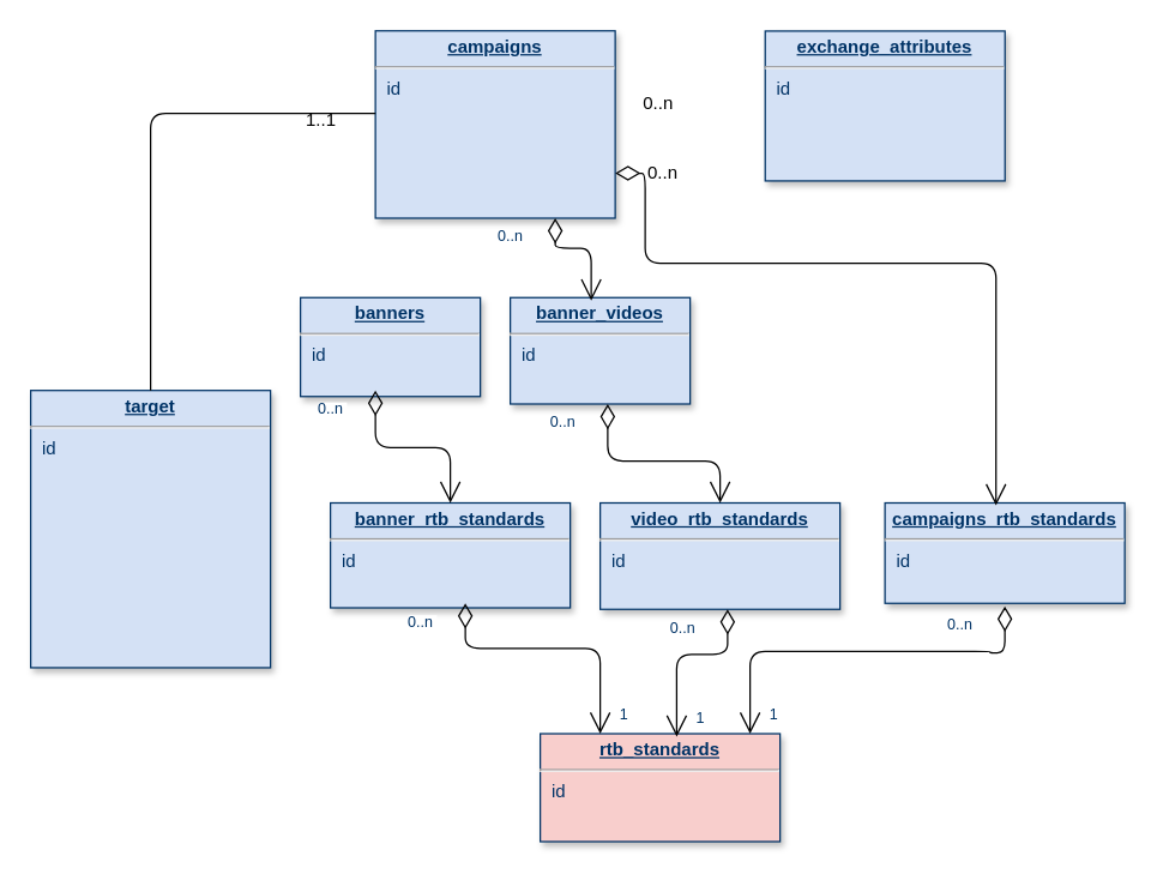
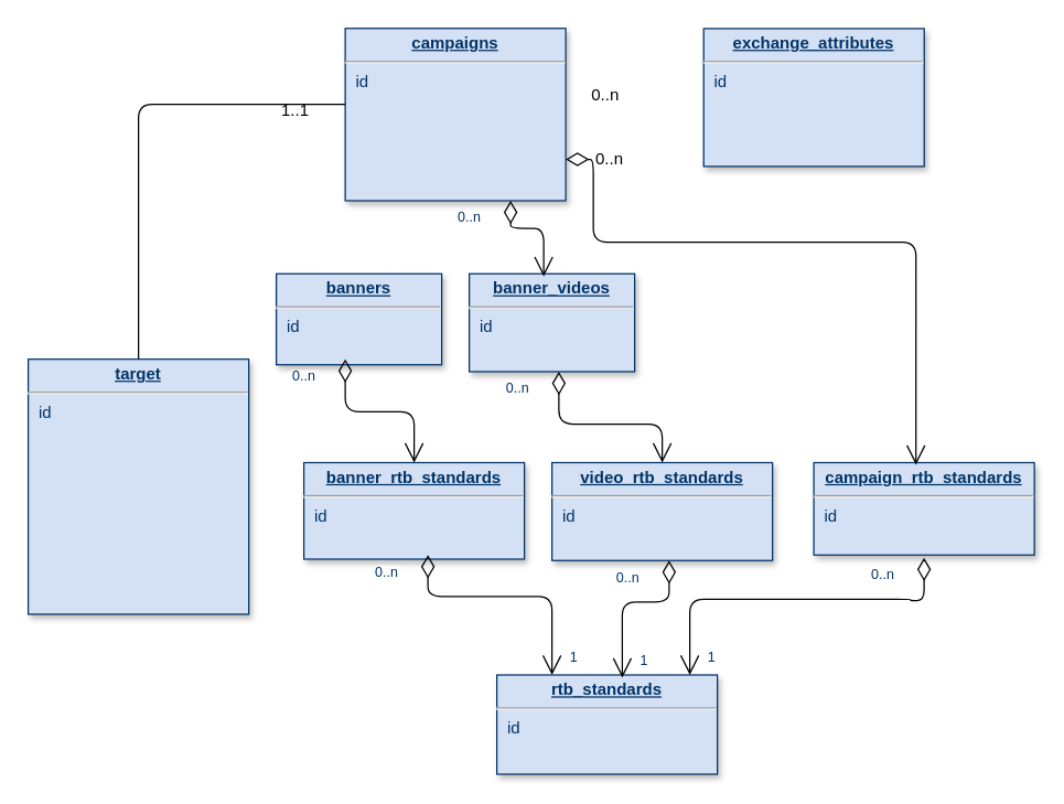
  <mxCell id="0" />
  <mxCell id="1" parent="0" />
  <mxCell id="2" value="&lt;p style=&quot;margin: 0px ; margin-top: 4px ; text-align: center ; text-decoration: underline&quot;&gt;&lt;b&gt;campaigns&lt;/b&gt;&lt;/p&gt;&lt;hr&gt;&lt;p style=&quot;margin: 0px ; margin-left: 8px&quot;&gt;id&lt;/p&gt;&lt;p style=&quot;margin: 0px ; margin-left: 8px&quot;&gt;&lt;br&gt;&lt;/p&gt;" style="verticalAlign=top;align=left;overflow=fill;fontSize=12;fontFamily=Helvetica;html=1;strokeColor=#003366;shadow=1;fillColor=#D4E1F5;fontColor=#003366" parent="1" vertex="1"><mxGeometry x="250" y="20" width="160" height="125" as="geometry" /></mxCell>
  <mxCell id="3" value="&lt;p style=&quot;margin: 0px ; margin-top: 4px ; text-align: center ; text-decoration: underline&quot;&gt;&lt;b&gt;exchange_attributes&lt;/b&gt;&lt;/p&gt;&lt;hr&gt;&lt;p style=&quot;margin: 0px ; margin-left: 8px&quot;&gt;id&lt;/p&gt;" style="verticalAlign=top;align=left;overflow=fill;fontSize=12;fontFamily=Helvetica;html=1;strokeColor=#003366;shadow=1;fillColor=#D4E1F5;fontColor=#003366" parent="1" vertex="1"><mxGeometry x="510.08" y="20.14" width="160" height="100" as="geometry" /></mxCell>
  <mxCell id="4" value="&lt;p style=&quot;margin: 0px ; margin-top: 4px ; text-align: center ; text-decoration: underline&quot;&gt;&lt;strong&gt;target&lt;/strong&gt;&lt;/p&gt;&lt;hr&gt;&lt;p style=&quot;margin: 0px ; margin-left: 8px&quot;&gt;id&lt;/p&gt;" style="verticalAlign=top;align=left;overflow=fill;fontSize=12;fontFamily=Helvetica;html=1;strokeColor=#003366;shadow=1;fillColor=#D4E1F5;fontColor=#003366" parent="1" vertex="1"><mxGeometry x="20" y="259.96" width="160" height="185" as="geometry" /></mxCell>
- <mxCell id="5" value="&lt;p style=&quot;margin: 0px ; margin-top: 4px ; text-align: center ; text-decoration: underline&quot;&gt;&lt;strong&gt;rtb_standards&lt;/strong&gt;&lt;/p&gt;&lt;hr&gt;&lt;p style=&quot;margin: 0px ; margin-left: 8px&quot;&gt;id&lt;/p&gt;" style="verticalAlign=top;align=left;overflow=fill;fontSize=12;fontFamily=Helvetica;html=1;strokeColor=#003366;shadow=1;fillColor=#f8cecc;fontColor=#003366;" parent="1" vertex="1"><mxGeometry x="360" y="489" width="160" height="72" as="geometry" /></mxCell>
- <mxCell id="6" value="&lt;p style=&quot;margin: 0px ; margin-top: 4px ; text-align: center ; text-decoration: underline&quot;&gt;&lt;strong&gt;campaigns_rtb_standards&lt;/strong&gt;&lt;/p&gt;&lt;hr&gt;&lt;p style=&quot;margin: 0px ; margin-left: 8px&quot;&gt;id&lt;/p&gt;&lt;p style=&quot;margin: 0px ; margin-left: 8px&quot;&gt;&lt;br&gt;&lt;/p&gt;" style="verticalAlign=top;align=left;overflow=fill;fontSize=12;fontFamily=Helvetica;html=1;strokeColor=#003366;shadow=1;fillColor=#D4E1F5;fontColor=#003366" vertex="1" parent="1"><mxGeometry x="590" y="335" width="160" height="67" as="geometry" /></mxCell>
+ <mxCell id="5" value="&lt;p style=&quot;margin: 0px ; margin-top: 4px ; text-align: center ; text-decoration: underline&quot;&gt;&lt;strong&gt;rtb_standards&lt;/strong&gt;&lt;/p&gt;&lt;hr&gt;&lt;p style=&quot;margin: 0px ; margin-left: 8px&quot;&gt;id&lt;/p&gt;" style="verticalAlign=top;align=left;overflow=fill;fontSize=12;fontFamily=Helvetica;html=1;strokeColor=#003366;shadow=1;fillColor=#D4E1F5;fontColor=#003366" parent="1" vertex="1"><mxGeometry x="360" y="489" width="160" height="72" as="geometry" /></mxCell>
+ <mxCell id="6" value="&lt;p style=&quot;margin: 0px ; margin-top: 4px ; text-align: center ; text-decoration: underline&quot;&gt;&lt;strong&gt;campaign_rtb_standards&lt;/strong&gt;&lt;/p&gt;&lt;hr&gt;&lt;p style=&quot;margin: 0px ; margin-left: 8px&quot;&gt;id&lt;/p&gt;&lt;p style=&quot;margin: 0px ; margin-left: 8px&quot;&gt;&lt;br&gt;&lt;/p&gt;" style="verticalAlign=top;align=left;overflow=fill;fontSize=12;fontFamily=Helvetica;html=1;strokeColor=#003366;shadow=1;fillColor=#D4E1F5;fontColor=#003366" vertex="1" parent="1"><mxGeometry x="590" y="335" width="160" height="67" as="geometry" /></mxCell>
  <mxCell id="7" value="&lt;p style=&quot;margin: 0px ; margin-top: 4px ; text-align: center ; text-decoration: underline&quot;&gt;&lt;strong&gt;banner_rtb_standards&lt;/strong&gt;&lt;/p&gt;&lt;hr&gt;&lt;p style=&quot;margin: 0px ; margin-left: 8px&quot;&gt;id&lt;/p&gt;&lt;p style=&quot;margin: 0px ; margin-left: 8px&quot;&gt;&lt;br&gt;&lt;/p&gt;" style="verticalAlign=top;align=left;overflow=fill;fontSize=12;fontFamily=Helvetica;html=1;strokeColor=#003366;shadow=1;fillColor=#D4E1F5;fontColor=#003366" vertex="1" parent="1"><mxGeometry x="220" y="335" width="160" height="70" as="geometry" /></mxCell>
  <mxCell id="8" value="&lt;p style=&quot;margin: 0px ; margin-top: 4px ; text-align: center ; text-decoration: underline&quot;&gt;&lt;strong&gt;video_rtb_standards&lt;/strong&gt;&lt;/p&gt;&lt;hr&gt;&lt;p style=&quot;margin: 0px ; margin-left: 8px&quot;&gt;id&lt;/p&gt;" style="verticalAlign=top;align=left;overflow=fill;fontSize=12;fontFamily=Helvetica;html=1;strokeColor=#003366;shadow=1;fillColor=#D4E1F5;fontColor=#003366" vertex="1" parent="1"><mxGeometry x="400" y="335" width="160" height="71" as="geometry" /></mxCell>
  <mxCell id="9" value="&lt;p style=&quot;margin: 0px ; margin-top: 4px ; text-align: center ; text-decoration: underline&quot;&gt;&lt;b&gt;banners&lt;/b&gt;&lt;/p&gt;&lt;hr&gt;&lt;p style=&quot;margin: 0px ; margin-left: 8px&quot;&gt;id&lt;/p&gt;" style="verticalAlign=top;align=left;overflow=fill;fontSize=12;fontFamily=Helvetica;html=1;strokeColor=#003366;shadow=1;fillColor=#D4E1F5;fontColor=#003366" vertex="1" parent="1"><mxGeometry x="200" y="198" width="120" height="66" as="geometry" /></mxCell>
  <mxCell id="10" value="&lt;p style=&quot;margin: 0px ; margin-top: 4px ; text-align: center ; text-decoration: underline&quot;&gt;&lt;b&gt;banner_videos&lt;/b&gt;&lt;/p&gt;&lt;hr&gt;&lt;p style=&quot;margin: 0px ; margin-left: 8px&quot;&gt;id&lt;/p&gt;" style="verticalAlign=top;align=left;overflow=fill;fontSize=12;fontFamily=Helvetica;html=1;strokeColor=#003366;shadow=1;fillColor=#D4E1F5;fontColor=#003366" vertex="1" parent="1"><mxGeometry x="340" y="198" width="120" height="71" as="geometry" /></mxCell>
  <mxCell id="11" value="" style="endArrow=open;endSize=12;startArrow=diamondThin;startSize=14;startFill=0;edgeStyle=orthogonalEdgeStyle;entryX=0.463;entryY=0.024;entryDx=0;entryDy=0;entryPerimeter=0;" edge="1" parent="1" target="6"><mxGeometry x="599.86" y="354.0" as="geometry"><mxPoint x="410" y="115" as="sourcePoint" /><mxPoint x="379.5" y="402.5" as="targetPoint" /><Array as="points"><mxPoint x="410" y="115" /><mxPoint x="430" y="115" /><mxPoint x="430" y="175" /><mxPoint x="664" y="175" /></Array></mxGeometry></mxCell>
  <mxCell id="12" value="" style="resizable=0;align=left;verticalAlign=top;labelBackgroundColor=#ffffff;fontSize=10;strokeColor=#003366;shadow=1;fillColor=#D4E1F5;fontColor=#003366;direction=west;" connectable="0" vertex="1" parent="11"><mxGeometry x="-1" relative="1" as="geometry"><mxPoint x="-40" as="offset" /></mxGeometry></mxCell>
  <mxCell id="13" value="" style="resizable=0;align=right;verticalAlign=top;labelBackgroundColor=#ffffff;fontSize=10;strokeColor=#003366;shadow=1;fillColor=#D4E1F5;fontColor=#003366" connectable="0" vertex="1" parent="11"><mxGeometry x="1" relative="1" as="geometry"><mxPoint x="20.0" y="-25.0" as="offset" /></mxGeometry></mxCell>
  <mxCell id="14" value="" style="endArrow=none;html=1;exitX=0.5;exitY=0;exitDx=0;exitDy=0;" edge="1" parent="1" source="4"><mxGeometry width="50" height="50" relative="1" as="geometry"><mxPoint x="200" y="125" as="sourcePoint" /><mxPoint x="250" y="75" as="targetPoint" /><Array as="points"><mxPoint x="100" y="75" /></Array></mxGeometry></mxCell>
  <mxCell id="15" value="1..1" style="text;html=1;resizable=0;points=[];autosize=1;align=left;verticalAlign=top;spacingTop=-4;" vertex="1" parent="1"><mxGeometry x="202" y="70" width="40" height="20" as="geometry" /></mxCell>
  <mxCell id="16" value="" style="endArrow=open;endSize=12;startArrow=diamondThin;startSize=14;startFill=0;edgeStyle=orthogonalEdgeStyle;exitX=0;exitY=0.856;exitDx=0;exitDy=0;exitPerimeter=0;entryX=0.5;entryY=0;entryDx=0;entryDy=0;" edge="1" parent="1" target="7"><mxGeometry x="604.36" y="395" as="geometry"><mxPoint x="250" y="260" as="sourcePoint" /><mxPoint x="260" y="350" as="targetPoint" /><Array as="points"><mxPoint x="250" y="298" /><mxPoint x="300" y="298" /></Array></mxGeometry></mxCell>
  <mxCell id="17" value="0..n" style="resizable=0;align=left;verticalAlign=top;labelBackgroundColor=#ffffff;fontSize=10;strokeColor=#003366;shadow=1;fillColor=#D4E1F5;fontColor=#003366" connectable="0" vertex="1" parent="16"><mxGeometry x="-1" relative="1" as="geometry"><mxPoint x="-40" as="offset" /></mxGeometry></mxCell>
  <mxCell id="18" value="" style="resizable=0;align=right;verticalAlign=top;labelBackgroundColor=#ffffff;fontSize=10;strokeColor=#003366;shadow=1;fillColor=#D4E1F5;fontColor=#003366" connectable="0" vertex="1" parent="16"><mxGeometry x="1" relative="1" as="geometry"><mxPoint x="20.0" y="-25.0" as="offset" /></mxGeometry></mxCell>
  <mxCell id="19" value="" style="endArrow=open;endSize=12;startArrow=diamondThin;startSize=14;startFill=0;edgeStyle=orthogonalEdgeStyle;exitX=0;exitY=0.856;exitDx=0;exitDy=0;exitPerimeter=0;entryX=0.5;entryY=0;entryDx=0;entryDy=0;" edge="1" parent="1" target="8"><mxGeometry x="759.36" y="404" as="geometry"><mxPoint x="405" y="269" as="sourcePoint" /><mxPoint x="415" y="340" as="targetPoint" /><Array as="points"><mxPoint x="405" y="307" /><mxPoint x="480" y="307" /></Array></mxGeometry></mxCell>
  <mxCell id="20" value="0..n" style="resizable=0;align=left;verticalAlign=top;labelBackgroundColor=#ffffff;fontSize=10;strokeColor=#003366;shadow=1;fillColor=#D4E1F5;fontColor=#003366" connectable="0" vertex="1" parent="19"><mxGeometry x="-1" relative="1" as="geometry"><mxPoint x="-40" as="offset" /></mxGeometry></mxCell>
  <mxCell id="21" value="" style="resizable=0;align=right;verticalAlign=top;labelBackgroundColor=#ffffff;fontSize=10;strokeColor=#003366;shadow=1;fillColor=#D4E1F5;fontColor=#003366" connectable="0" vertex="1" parent="19"><mxGeometry x="1" relative="1" as="geometry"><mxPoint x="20.0" y="-25.0" as="offset" /></mxGeometry></mxCell>
  <mxCell id="22" value="" style="endArrow=open;endSize=12;startArrow=diamondThin;startSize=14;startFill=0;edgeStyle=orthogonalEdgeStyle;exitX=0;exitY=0.856;exitDx=0;exitDy=0;exitPerimeter=0;entryX=0.25;entryY=0;entryDx=0;entryDy=0;" edge="1" parent="1" target="5"><mxGeometry x="664.36" y="537" as="geometry"><mxPoint x="310" y="402" as="sourcePoint" /><mxPoint x="300" y="462" as="targetPoint" /><Array as="points"><mxPoint x="310" y="432" /><mxPoint x="400" y="432" /></Array></mxGeometry></mxCell>
  <mxCell id="23" value="0..n" style="resizable=0;align=left;verticalAlign=top;labelBackgroundColor=#ffffff;fontSize=10;strokeColor=#003366;shadow=1;fillColor=#D4E1F5;fontColor=#003366" connectable="0" vertex="1" parent="22"><mxGeometry x="-1" relative="1" as="geometry"><mxPoint x="-40" as="offset" /></mxGeometry></mxCell>
  <mxCell id="24" value="1" style="resizable=0;align=right;verticalAlign=top;labelBackgroundColor=#ffffff;fontSize=10;strokeColor=#003366;shadow=1;fillColor=#D4E1F5;fontColor=#003366" connectable="0" vertex="1" parent="22"><mxGeometry x="1" relative="1" as="geometry"><mxPoint x="20.0" y="-25.0" as="offset" /></mxGeometry></mxCell>
  <mxCell id="25" value="" style="endArrow=open;endSize=12;startArrow=diamondThin;startSize=14;startFill=0;edgeStyle=orthogonalEdgeStyle;exitX=0;exitY=0.856;exitDx=0;exitDy=0;exitPerimeter=0;entryX=0.569;entryY=0.028;entryDx=0;entryDy=0;entryPerimeter=0;" edge="1" parent="1" target="5"><mxGeometry x="839.36" y="541" as="geometry"><mxPoint x="485" y="406" as="sourcePoint" /><mxPoint x="475" y="466" as="targetPoint" /><Array as="points"><mxPoint x="485" y="436" /><mxPoint x="451" y="436" /></Array></mxGeometry></mxCell>
  <mxCell id="26" value="0..n" style="resizable=0;align=left;verticalAlign=top;labelBackgroundColor=#ffffff;fontSize=10;strokeColor=#003366;shadow=1;fillColor=#D4E1F5;fontColor=#003366" connectable="0" vertex="1" parent="25"><mxGeometry x="-1" relative="1" as="geometry"><mxPoint x="-40" as="offset" /></mxGeometry></mxCell>
  <mxCell id="27" value="1" style="resizable=0;align=right;verticalAlign=top;labelBackgroundColor=#ffffff;fontSize=10;strokeColor=#003366;shadow=1;fillColor=#D4E1F5;fontColor=#003366" connectable="0" vertex="1" parent="25"><mxGeometry x="1" relative="1" as="geometry"><mxPoint x="20.0" y="-25.0" as="offset" /></mxGeometry></mxCell>
  <mxCell id="28" value="" style="endArrow=open;endSize=12;startArrow=diamondThin;startSize=14;startFill=0;edgeStyle=orthogonalEdgeStyle;" edge="1" parent="1"><mxGeometry x="1048.36" y="539" as="geometry"><mxPoint x="670" y="404" as="sourcePoint" /><mxPoint x="500" y="489" as="targetPoint" /><Array as="points"><mxPoint x="670" y="404" /><mxPoint x="670" y="435" /><mxPoint x="660" y="435" /><mxPoint x="660" y="434" /><mxPoint x="500" y="434" /></Array></mxGeometry></mxCell>
  <mxCell id="29" value="0..n" style="resizable=0;align=left;verticalAlign=top;labelBackgroundColor=#ffffff;fontSize=10;strokeColor=#003366;shadow=1;fillColor=#D4E1F5;fontColor=#003366" connectable="0" vertex="1" parent="28"><mxGeometry x="-1" relative="1" as="geometry"><mxPoint x="-40" as="offset" /></mxGeometry></mxCell>
  <mxCell id="30" value="1" style="resizable=0;align=right;verticalAlign=top;labelBackgroundColor=#ffffff;fontSize=10;strokeColor=#003366;shadow=1;fillColor=#D4E1F5;fontColor=#003366" connectable="0" vertex="1" parent="28"><mxGeometry x="1" relative="1" as="geometry"><mxPoint x="20.0" y="-25.0" as="offset" /></mxGeometry></mxCell>
  <mxCell id="31" value="" style="endArrow=open;endSize=12;startArrow=diamondThin;startSize=14;startFill=0;edgeStyle=orthogonalEdgeStyle;exitX=0.75;exitY=1;exitDx=0;exitDy=0;entryX=0.45;entryY=0.028;entryDx=0;entryDy=0;entryPerimeter=0;" edge="1" parent="1" source="2" target="10"><mxGeometry x="1324.36" y="130" as="geometry"><mxPoint x="970" y="-5" as="sourcePoint" /><mxPoint x="1020" y="70" as="targetPoint" /><Array as="points"><mxPoint x="370" y="165" /><mxPoint x="394" y="165" /></Array></mxGeometry></mxCell>
  <mxCell id="32" value="0..n" style="resizable=0;align=left;verticalAlign=top;labelBackgroundColor=#ffffff;fontSize=10;strokeColor=#003366;shadow=1;fillColor=#D4E1F5;fontColor=#003366" connectable="0" vertex="1" parent="31"><mxGeometry x="-1" relative="1" as="geometry"><mxPoint x="-40" as="offset" /></mxGeometry></mxCell>
  <mxCell id="33" value="" style="resizable=0;align=right;verticalAlign=top;labelBackgroundColor=#ffffff;fontSize=10;strokeColor=#003366;shadow=1;fillColor=#D4E1F5;fontColor=#003366" connectable="0" vertex="1" parent="31"><mxGeometry x="1" relative="1" as="geometry"><mxPoint x="20.0" y="-25.0" as="offset" /></mxGeometry></mxCell>
  <mxCell id="34" value="0..n" style="text;html=1;resizable=0;points=[];autosize=1;align=left;verticalAlign=top;spacingTop=-4;direction=south;" vertex="1" parent="1"><mxGeometry x="430" y="105" width="20" height="40" as="geometry" /></mxCell>
  <mxCell id="35" value="0..n" style="text;html=1;resizable=0;points=[];autosize=1;align=left;verticalAlign=top;spacingTop=-4;" vertex="1" parent="1"><mxGeometry x="427" y="59" width="40" height="20" as="geometry" /></mxCell>
